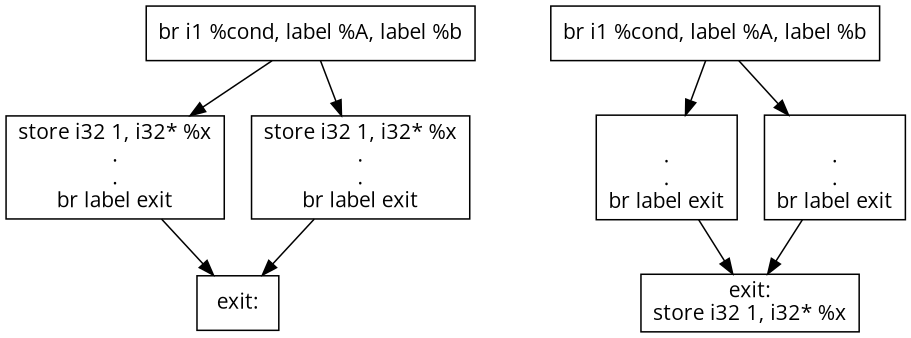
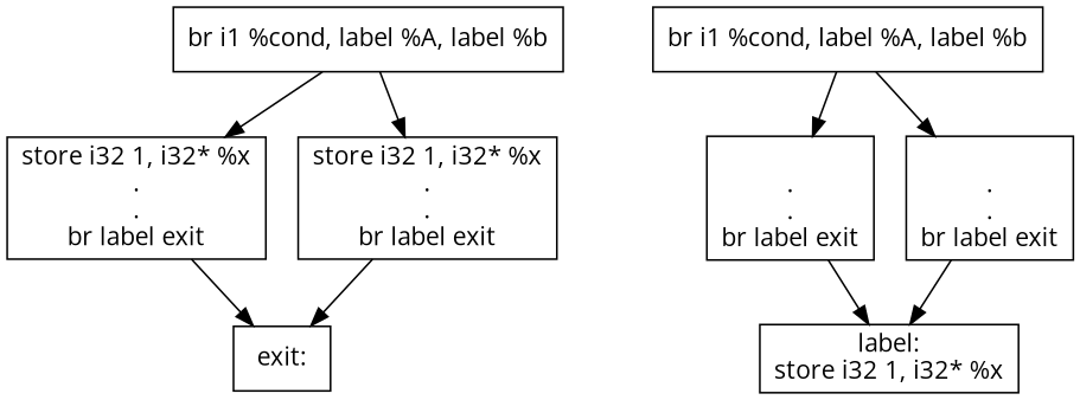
  digraph {
    fontname="Open Sans"
    node [shape=box fontname="Open Sans"]
    edge [fontname="Open Sans"]
    n1 [label="br i1 %cond, label %A, label %b"]
    n2 [label="store i32 1, i32* %x\n.\n.\nbr label exit"]
    n3 [label="store i32 1, i32* %x\n.\n.\nbr label exit"]
    n4 [label="exit:\n"]
    n5 [label="br i1 %cond, label %A, label %b"]
    n6 [label="\n.\n.\nbr label exit"]
    n7 [label="\n.\n.\nbr label exit"]
-   n8 [label="exit:\nstore i32 1, i32* %x"]
+   n8 [label="label:\nstore i32 1, i32* %x"]
    n1 -> n2
    n1 -> n3
    n2 -> n4
    n3 -> n4
    n5 -> n6
    n5 -> n7
    n6 -> n8
    n7 -> n8
  }
